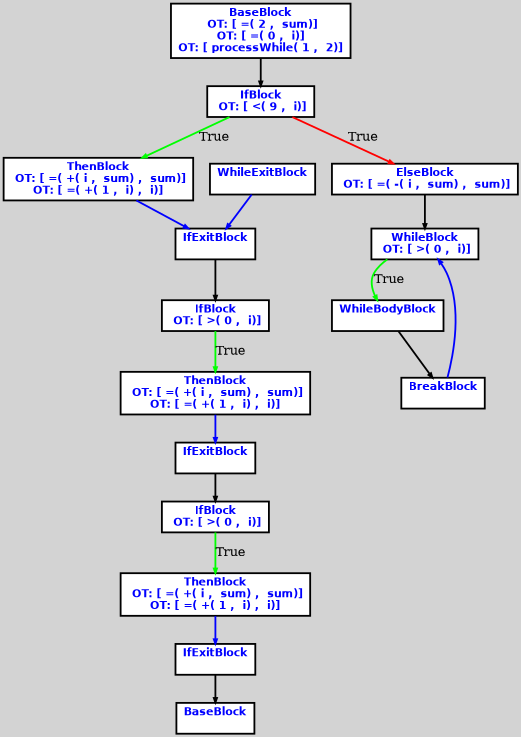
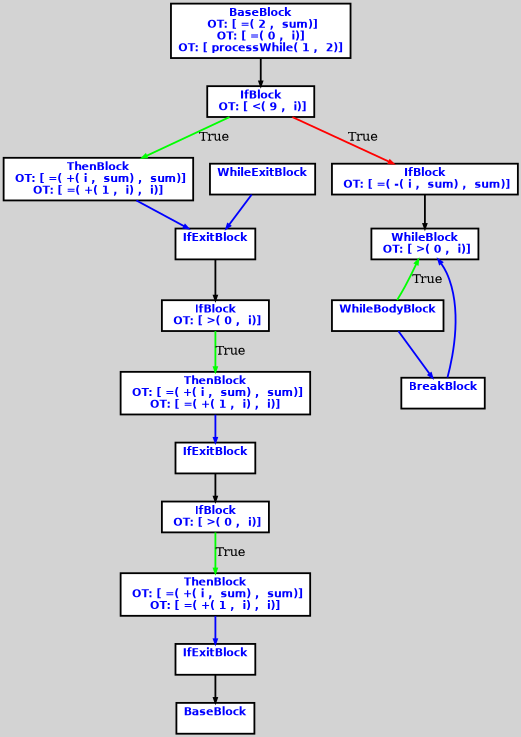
  digraph {
    bgcolor=lightgrey
    ordering=out
    ranksep=.4
    node [color=black fillcolor=white fixedsize=false fontcolor=blue fontname="Helvetica-bold" fontsize=12 shape=box style="filled, solid, bold"]
    edge [arrowsize=.5 color=black style=bold]
    n1 [height=.25 label="BaseBlock\n OT: [ =( 2 ,  sum)]\nOT: [ =( 0 ,  i)]\nOT: [ processWhile( 1 ,  2)]\n" width=.25]
    n2 [height=.25 label="IfBlock\n OT: [ <( 9 ,  i)]\n" width=.25]
    n3 [height=.25 label="ThenBlock\n OT: [ =( +( i ,  sum) ,  sum)]\nOT: [ =( +( 1 ,  i) ,  i)]\n" width=.25]
-   n4 [height=.25 label="ElseBlock\n OT: [ =( -( i ,  sum) ,  sum)]\n" width=.25]
+   n4 [height=.25 label="IfBlock\n OT: [ =( -( i ,  sum) ,  sum)]\n" width=.25]
    n5 [height=.25 label="IfExitBlock\n " width=.25]
    n6 [height=.25 label="WhileBlock\n OT: [ >( 0 ,  i)]\n" width=.25]
    n7 [height=.25 label="IfBlock\n OT: [ >( 0 ,  i)]\n" width=.25]
    n8 [height=.25 label="WhileBodyBlock\n " width=.25]
    n9 [height=.25 label="BreakBlock\n " width=.25]
    n10 [height=.25 label="WhileExitBlock\n " width=.25]
    n11 [height=.25 label="ThenBlock\n OT: [ =( +( i ,  sum) ,  sum)]\nOT: [ =( +( 1 ,  i) ,  i)]\n" width=.25]
    n12 [height=.25 label="IfExitBlock\n " width=.25]
    n13 [height=.25 label="IfBlock\n OT: [ >( 0 ,  i)]\n" width=.25]
    n14 [height=.25 label="ThenBlock\n OT: [ =( +( i ,  sum) ,  sum)]\nOT: [ =( +( 1 ,  i) ,  i)]\n" width=.25]
    n15 [height=.25 label="IfExitBlock\n " width=.25]
    n16 [height=.25 label="BaseBlock\n " width=.25]
    n1 -> n2
    n2 -> n3 [color=green label=True]
    n2 -> n4 [color=red label=True]
    n3 -> n5 [color=blue]
    n4 -> n6
    n5 -> n7
-   n6 -> n8 [color=green label=True]
+   n8 -> n6 [color=green label=True]
    n7 -> n11 [color=green label=True]
-   n8 -> n9
+   n8 -> n9 [color=blue]
    n9 -> n6 [color=blue]
    n10 -> n5 [color=blue]
    n11 -> n12 [color=blue]
    n12 -> n13
    n13 -> n14 [color=green label=True]
    n14 -> n15 [color=blue]
    n15 -> n16
  }
